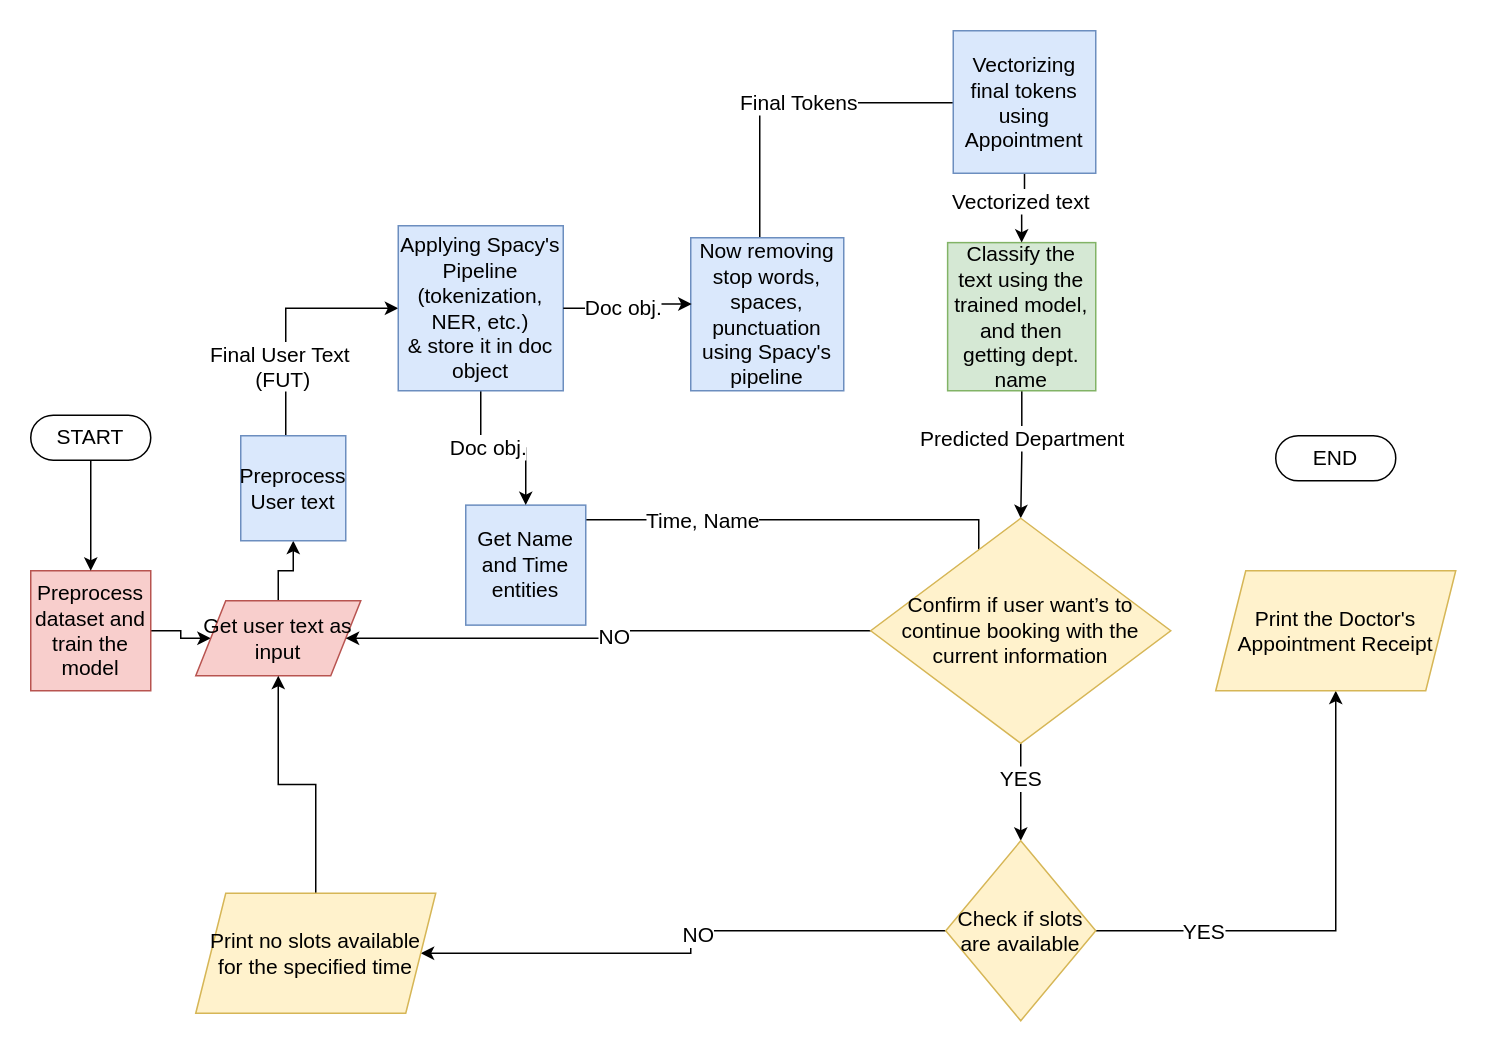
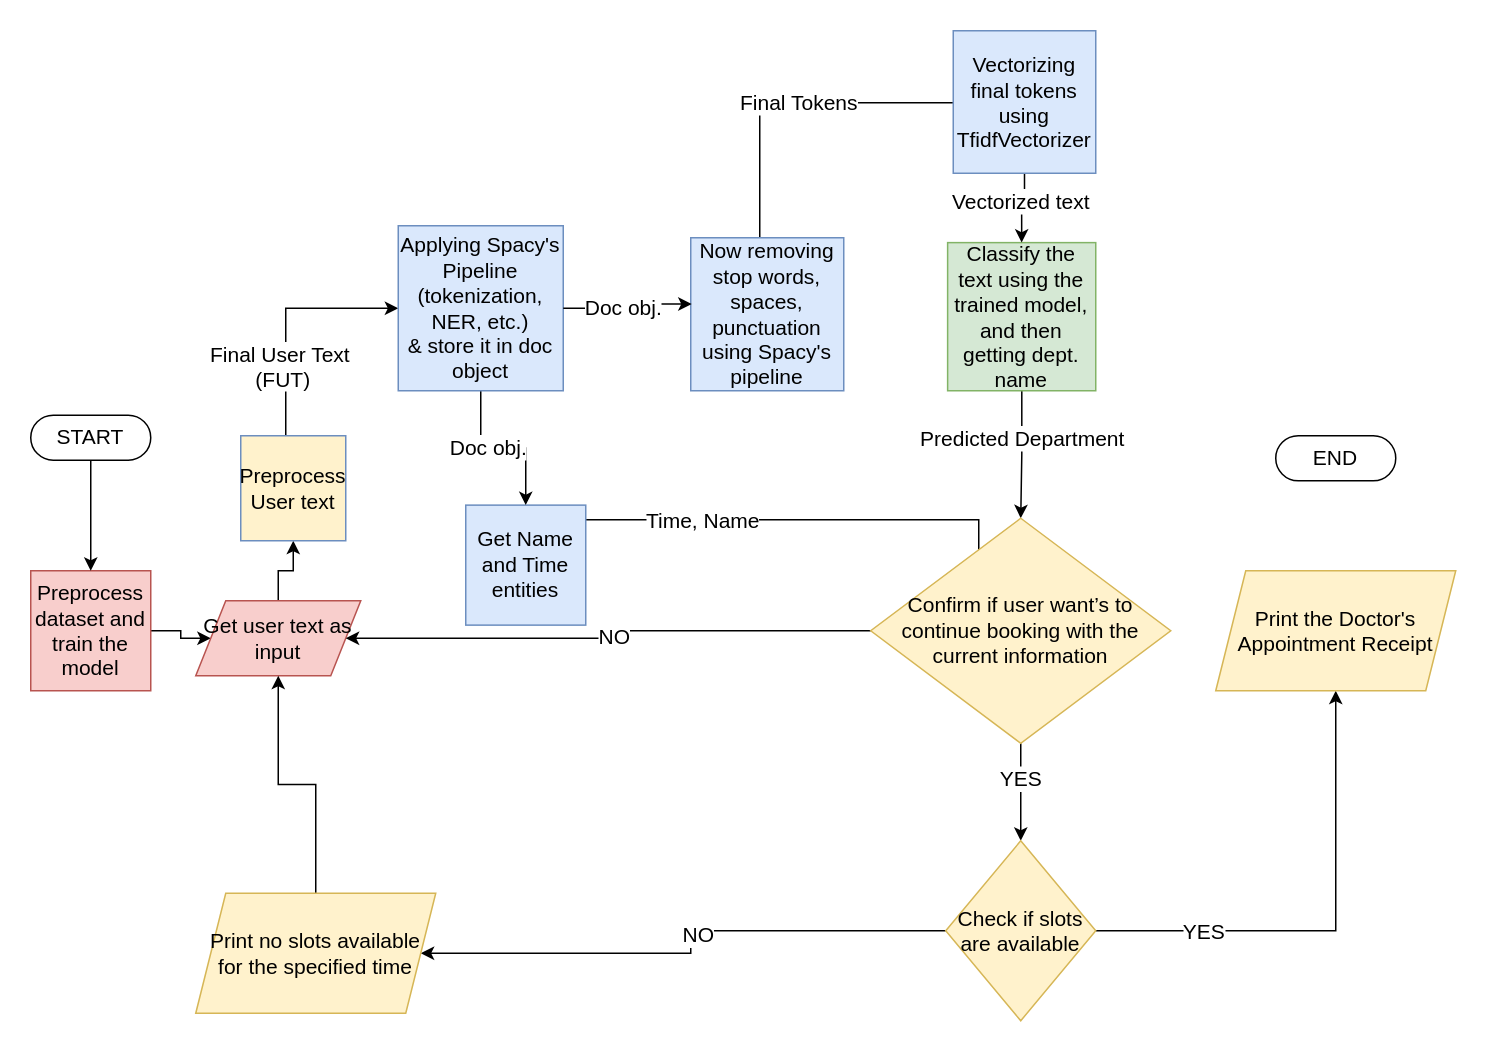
  <mxCell id="0" />
  <mxCell id="1" parent="0" />
  <mxCell id="2" style="edgeStyle=orthogonalEdgeStyle;rounded=0;orthogonalLoop=1;jettySize=auto;html=1;exitX=1;exitY=0.5;exitDx=0;exitDy=0;fontSize=14;" edge="1" parent="1" source="3" target="8"><mxGeometry relative="1" as="geometry" /></mxCell>
  <mxCell id="3" value="&lt;font style=&quot;font-size: 14px;&quot;&gt;Preprocess dataset and train the model&lt;/font&gt;" style="whiteSpace=wrap;html=1;aspect=fixed;fillColor=#f8cecc;strokeColor=#b85450;fontSize=14;" vertex="1" parent="1"><mxGeometry x="20" y="380" width="80" height="80" as="geometry" /></mxCell>
  <mxCell id="4" style="edgeStyle=orthogonalEdgeStyle;rounded=0;orthogonalLoop=1;jettySize=auto;html=1;entryX=0.5;entryY=0;entryDx=0;entryDy=0;fontSize=14;" edge="1" parent="1" source="5" target="3"><mxGeometry relative="1" as="geometry" /></mxCell>
  <mxCell id="5" value="&lt;font style=&quot;font-size: 14px;&quot;&gt;START&lt;/font&gt;" style="html=1;dashed=0;whiteSpace=wrap;shape=mxgraph.dfd.start;fontSize=14;" vertex="1" parent="1"><mxGeometry x="20" y="276.25" width="80" height="30" as="geometry" /></mxCell>
  <mxCell id="6" value="END" style="html=1;dashed=0;whiteSpace=wrap;shape=mxgraph.dfd.start;fontSize=14;" vertex="1" parent="1"><mxGeometry x="850" y="290" width="80" height="30" as="geometry" /></mxCell>
  <mxCell id="7" style="edgeStyle=orthogonalEdgeStyle;rounded=0;orthogonalLoop=1;jettySize=auto;html=1;entryX=0.5;entryY=1;entryDx=0;entryDy=0;fontSize=14;" edge="1" parent="1" source="8" target="11"><mxGeometry relative="1" as="geometry" /></mxCell>
  <mxCell id="8" value="Get user text as input" style="shape=parallelogram;perimeter=parallelogramPerimeter;whiteSpace=wrap;html=1;fixedSize=1;fillColor=#f8cecc;strokeColor=#b85450;fontSize=14;" vertex="1" parent="1"><mxGeometry x="130" y="400" width="110" height="50" as="geometry" /></mxCell>
  <mxCell id="9" style="edgeStyle=orthogonalEdgeStyle;rounded=0;orthogonalLoop=1;jettySize=auto;html=1;entryX=0;entryY=0.5;entryDx=0;entryDy=0;fontSize=14;" edge="1" parent="1" source="11" target="38"><mxGeometry relative="1" as="geometry"><Array as="points"><mxPoint x="190" y="205" /></Array></mxGeometry></mxCell>
  <mxCell id="10" value="Final User Text&amp;nbsp;&lt;br style=&quot;border-color: var(--border-color); font-size: 14px;&quot;&gt;&lt;span style=&quot;font-size: 14px;&quot;&gt;(FUT)&lt;/span&gt;" style="edgeLabel;html=1;align=center;verticalAlign=middle;resizable=0;points=[];fontSize=14;" vertex="1" connectable="0" parent="9"><mxGeometry x="-0.415" y="3" relative="1" as="geometry"><mxPoint as="offset" /></mxGeometry></mxCell>
- <mxCell id="11" value="Preprocess User text" style="whiteSpace=wrap;html=1;aspect=fixed;fillColor=#dae8fc;strokeColor=#6c8ebf;fontSize=14;" vertex="1" parent="1"><mxGeometry x="160" y="290" width="70" height="70" as="geometry" /></mxCell>
+ <mxCell id="11" value="Preprocess User text" style="whiteSpace=wrap;html=1;aspect=fixed;fillColor=#fff2cc;strokeColor=#6c8ebf;fontSize=14;" vertex="1" parent="1"><mxGeometry x="160" y="290" width="70" height="70" as="geometry" /></mxCell>
  <mxCell id="12" style="edgeStyle=orthogonalEdgeStyle;rounded=0;orthogonalLoop=1;jettySize=auto;html=1;entryX=0.5;entryY=0;entryDx=0;entryDy=0;fontSize=14;" edge="1" parent="1" source="14" target="25"><mxGeometry relative="1" as="geometry" /></mxCell>
  <mxCell id="13" value="Predicted Department" style="edgeLabel;html=1;align=center;verticalAlign=middle;resizable=0;points=[];fontSize=14;" vertex="1" connectable="0" parent="12"><mxGeometry x="-0.27" relative="1" as="geometry"><mxPoint as="offset" /></mxGeometry></mxCell>
  <mxCell id="14" value="Classify the text using the trained model, and then getting dept. name" style="whiteSpace=wrap;html=1;aspect=fixed;fillColor=#d5e8d4;strokeColor=#82b366;fontSize=14;" vertex="1" parent="1"><mxGeometry x="631.25" y="161.25" width="98.75" height="98.75" as="geometry" /></mxCell>
  <mxCell id="15" style="edgeStyle=orthogonalEdgeStyle;rounded=0;orthogonalLoop=1;jettySize=auto;html=1;entryX=0;entryY=0;entryDx=0;entryDy=0;fontSize=14;" edge="1" parent="1" source="17" target="25"><mxGeometry relative="1" as="geometry"><Array as="points"><mxPoint x="652" y="346" /></Array></mxGeometry></mxCell>
  <mxCell id="16" value="Time, Name" style="edgeLabel;html=1;align=center;verticalAlign=middle;resizable=0;points=[];fontSize=14;" vertex="1" connectable="0" parent="15"><mxGeometry x="-0.517" relative="1" as="geometry"><mxPoint as="offset" /></mxGeometry></mxCell>
  <mxCell id="17" value="Get Name and Time entities" style="whiteSpace=wrap;html=1;aspect=fixed;fillColor=#dae8fc;strokeColor=#6c8ebf;fontSize=14;" vertex="1" parent="1"><mxGeometry x="310" y="336.25" width="80" height="80" as="geometry" /></mxCell>
  <mxCell id="18" style="edgeStyle=orthogonalEdgeStyle;rounded=0;orthogonalLoop=1;jettySize=auto;html=1;fontSize=14;entryX=0;entryY=0.5;entryDx=0;entryDy=0;" edge="1" parent="1" source="20" target="35"><mxGeometry relative="1" as="geometry"><mxPoint x="650" y="20" as="targetPoint" /><Array as="points"><mxPoint x="506" y="68" /><mxPoint x="642" y="68" /></Array></mxGeometry></mxCell>
  <mxCell id="19" value="Final Tokens" style="edgeLabel;html=1;align=center;verticalAlign=middle;resizable=0;points=[];fontSize=14;" vertex="1" connectable="0" parent="18"><mxGeometry x="-0.009" y="1" relative="1" as="geometry"><mxPoint as="offset" /></mxGeometry></mxCell>
  <mxCell id="20" value="Now removing stop words, spaces, punctuation using Spacy's pipeline" style="whiteSpace=wrap;html=1;aspect=fixed;fillColor=#dae8fc;strokeColor=#6c8ebf;fontSize=14;" vertex="1" parent="1"><mxGeometry x="460" y="158" width="102" height="102" as="geometry" /></mxCell>
  <mxCell id="21" style="edgeStyle=orthogonalEdgeStyle;rounded=0;orthogonalLoop=1;jettySize=auto;html=1;exitX=0;exitY=0.5;exitDx=0;exitDy=0;fontSize=14;" edge="1" parent="1" source="25" target="8"><mxGeometry relative="1" as="geometry" /></mxCell>
  <mxCell id="22" value="NO" style="edgeLabel;html=1;align=center;verticalAlign=middle;resizable=0;points=[];fontSize=14;" vertex="1" connectable="0" parent="21"><mxGeometry x="-0.024" y="-2" relative="1" as="geometry"><mxPoint as="offset" /></mxGeometry></mxCell>
  <mxCell id="23" style="edgeStyle=orthogonalEdgeStyle;rounded=0;orthogonalLoop=1;jettySize=auto;html=1;exitX=0.5;exitY=1;exitDx=0;exitDy=0;entryX=0.5;entryY=0;entryDx=0;entryDy=0;fontSize=14;" edge="1" parent="1" source="25" target="30"><mxGeometry relative="1" as="geometry" /></mxCell>
  <mxCell id="24" value="YES" style="edgeLabel;html=1;align=center;verticalAlign=middle;resizable=0;points=[];fontSize=14;" vertex="1" connectable="0" parent="23"><mxGeometry x="-0.282" y="-1" relative="1" as="geometry"><mxPoint as="offset" /></mxGeometry></mxCell>
  <mxCell id="25" value="Confirm if user want’s to continue booking with the current information" style="rhombus;whiteSpace=wrap;html=1;fillColor=#fff2cc;strokeColor=#d6b656;fontSize=14;" vertex="1" parent="1"><mxGeometry x="580" y="345" width="200" height="150" as="geometry" /></mxCell>
  <mxCell id="26" style="edgeStyle=orthogonalEdgeStyle;rounded=0;orthogonalLoop=1;jettySize=auto;html=1;entryX=1;entryY=0.5;entryDx=0;entryDy=0;fontSize=14;" edge="1" parent="1" source="30" target="32"><mxGeometry relative="1" as="geometry" /></mxCell>
  <mxCell id="27" value="NO" style="edgeLabel;html=1;align=center;verticalAlign=middle;resizable=0;points=[];fontSize=14;" vertex="1" connectable="0" parent="26"><mxGeometry x="-0.089" y="2" relative="1" as="geometry"><mxPoint as="offset" /></mxGeometry></mxCell>
  <mxCell id="28" style="edgeStyle=orthogonalEdgeStyle;rounded=0;orthogonalLoop=1;jettySize=auto;html=1;fontSize=14;" edge="1" parent="1" source="30" target="41"><mxGeometry relative="1" as="geometry" /></mxCell>
  <mxCell id="29" value="YES" style="edgeLabel;html=1;align=center;verticalAlign=middle;resizable=0;points=[];fontSize=14;" vertex="1" connectable="0" parent="28"><mxGeometry x="-0.557" relative="1" as="geometry"><mxPoint as="offset" /></mxGeometry></mxCell>
  <mxCell id="30" value="Check if slots are available" style="rhombus;whiteSpace=wrap;html=1;fillColor=#fff2cc;strokeColor=#d6b656;fontSize=14;" vertex="1" parent="1"><mxGeometry x="630" y="560" width="100" height="120" as="geometry" /></mxCell>
  <mxCell id="31" style="edgeStyle=orthogonalEdgeStyle;rounded=0;orthogonalLoop=1;jettySize=auto;html=1;entryX=0.5;entryY=1;entryDx=0;entryDy=0;fontSize=14;" edge="1" parent="1" source="32" target="8"><mxGeometry relative="1" as="geometry" /></mxCell>
  <mxCell id="32" value="Print no slots available for the specified time" style="shape=parallelogram;perimeter=parallelogramPerimeter;whiteSpace=wrap;html=1;fixedSize=1;fillColor=#fff2cc;strokeColor=#d6b656;fontSize=14;" vertex="1" parent="1"><mxGeometry x="130" y="595" width="160" height="80" as="geometry" /></mxCell>
  <mxCell id="33" style="edgeStyle=orthogonalEdgeStyle;rounded=0;orthogonalLoop=1;jettySize=auto;html=1;entryX=0.5;entryY=0;entryDx=0;entryDy=0;fontSize=14;" edge="1" parent="1" source="35" target="14"><mxGeometry relative="1" as="geometry" /></mxCell>
  <mxCell id="34" value="Vectorized text" style="edgeLabel;html=1;align=center;verticalAlign=middle;resizable=0;points=[];fontSize=14;" vertex="1" connectable="0" parent="33"><mxGeometry x="-0.261" y="-3" relative="1" as="geometry"><mxPoint as="offset" /></mxGeometry></mxCell>
- <mxCell id="35" value="Vectorizing final tokens using Appointment" style="whiteSpace=wrap;html=1;aspect=fixed;fillColor=#dae8fc;strokeColor=#6c8ebf;fontSize=14;" vertex="1" parent="1"><mxGeometry x="635" y="20" width="95" height="95" as="geometry" /></mxCell>
+ <mxCell id="35" value="Vectorizing final tokens using TfidfVectorizer" style="whiteSpace=wrap;html=1;aspect=fixed;fillColor=#dae8fc;strokeColor=#6c8ebf;fontSize=14;" vertex="1" parent="1"><mxGeometry x="635" y="20" width="95" height="95" as="geometry" /></mxCell>
  <mxCell id="36" style="edgeStyle=orthogonalEdgeStyle;rounded=0;orthogonalLoop=1;jettySize=auto;html=1;entryX=0.5;entryY=0;entryDx=0;entryDy=0;fontSize=14;" edge="1" parent="1" source="38" target="17"><mxGeometry relative="1" as="geometry" /></mxCell>
  <mxCell id="37" value="Doc obj." style="edgeLabel;html=1;align=center;verticalAlign=middle;resizable=0;points=[];fontSize=14;" vertex="1" connectable="0" parent="36"><mxGeometry x="-0.187" y="1" relative="1" as="geometry"><mxPoint as="offset" /></mxGeometry></mxCell>
  <mxCell id="38" value="Applying Spacy's Pipeline (tokenization, NER, etc.)&lt;br style=&quot;font-size: 14px;&quot;&gt;&amp;amp; store it in doc object" style="whiteSpace=wrap;html=1;aspect=fixed;fillColor=#dae8fc;strokeColor=#6c8ebf;fontSize=14;" vertex="1" parent="1"><mxGeometry x="265" y="150" width="110" height="110" as="geometry" /></mxCell>
  <mxCell id="39" style="edgeStyle=orthogonalEdgeStyle;rounded=0;orthogonalLoop=1;jettySize=auto;html=1;entryX=0.006;entryY=0.433;entryDx=0;entryDy=0;entryPerimeter=0;fontSize=14;" edge="1" parent="1" source="38" target="20"><mxGeometry relative="1" as="geometry" /></mxCell>
  <mxCell id="40" value="Doc obj." style="edgeLabel;html=1;align=center;verticalAlign=middle;resizable=0;points=[];fontSize=14;" vertex="1" connectable="0" parent="39"><mxGeometry x="-0.119" y="1" relative="1" as="geometry"><mxPoint as="offset" /></mxGeometry></mxCell>
  <mxCell id="41" value="Print the Doctor's Appointment Receipt" style="shape=parallelogram;perimeter=parallelogramPerimeter;whiteSpace=wrap;html=1;fixedSize=1;fillColor=#fff2cc;strokeColor=#d6b656;fontSize=14;" vertex="1" parent="1"><mxGeometry x="810" y="380" width="160" height="80" as="geometry" /></mxCell>
